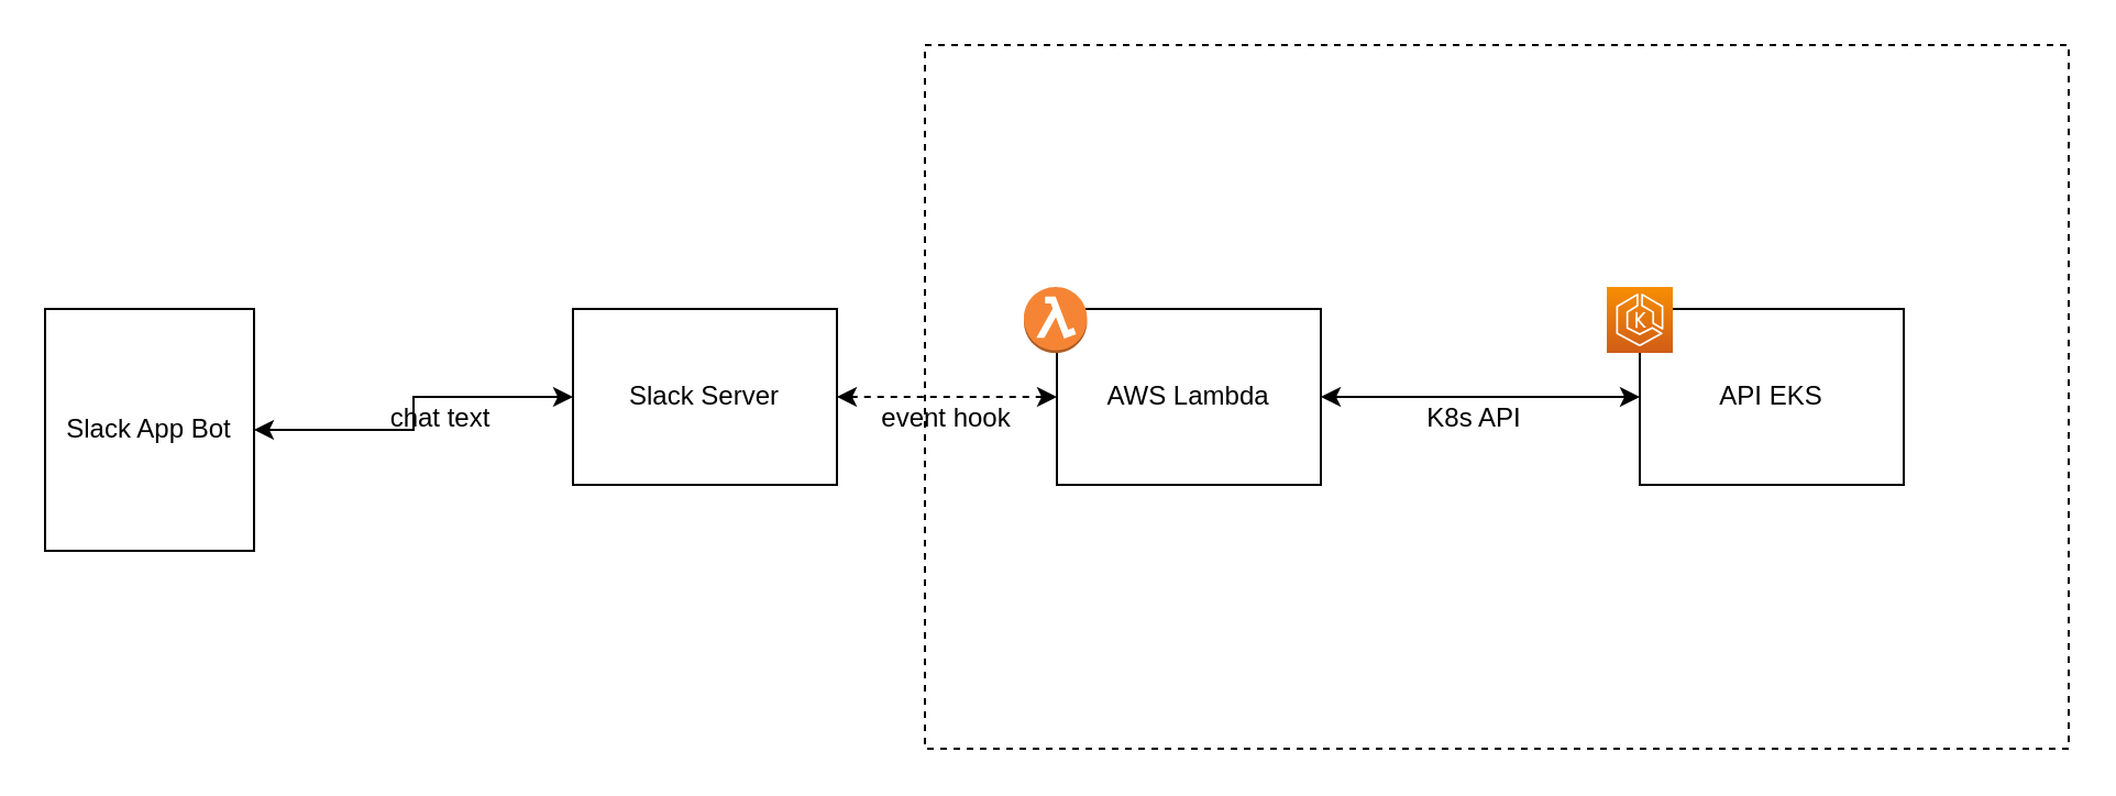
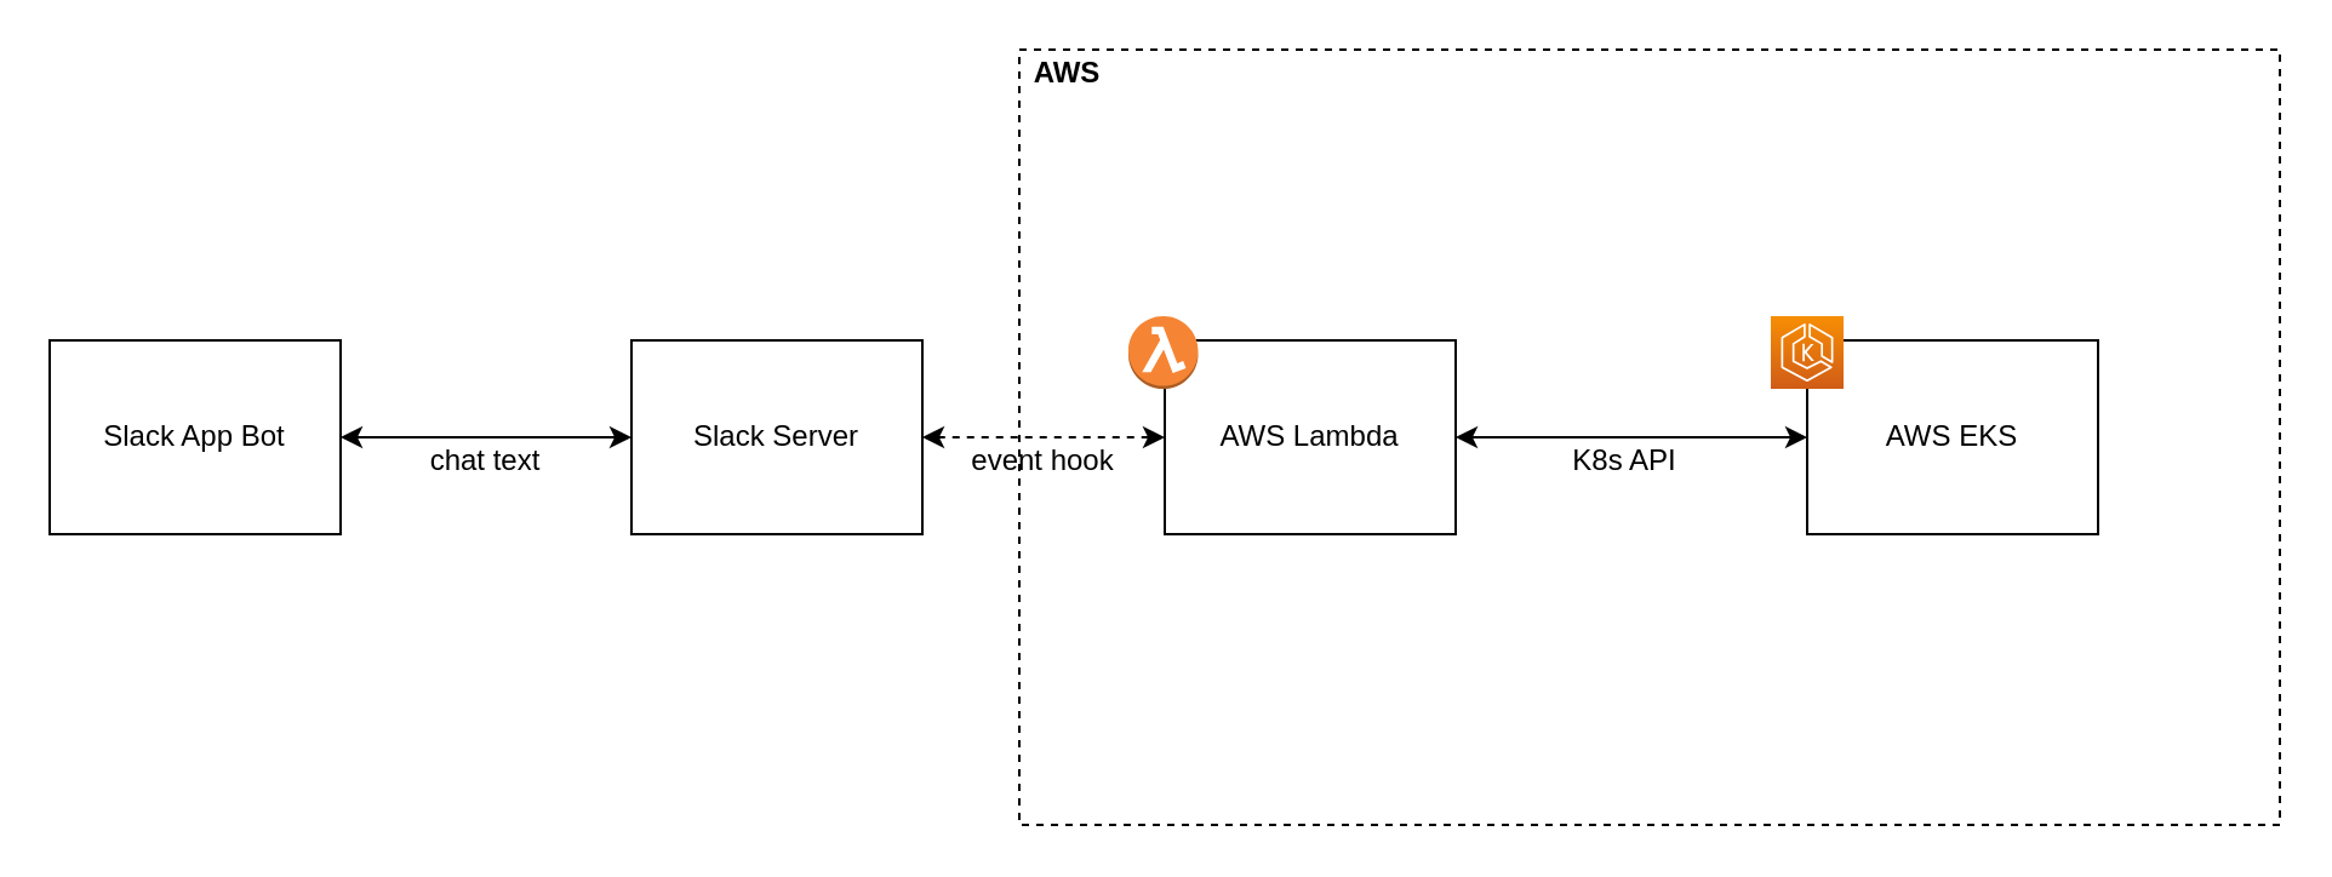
  <mxCell id="0" />
  <mxCell id="1" parent="0" />
  <mxCell id="2" value="" style="rounded=0;whiteSpace=wrap;html=1;dashed=1;" vertex="1" parent="1"><mxGeometry x="420" width="520" height="320" as="geometry" y="20" /></mxCell>
  <mxCell id="3" style="edgeStyle=orthogonalEdgeStyle;rounded=0;orthogonalLoop=1;jettySize=auto;html=1;exitX=1;exitY=0.5;exitDx=0;exitDy=0;entryX=0;entryY=0.5;entryDx=0;entryDy=0;startArrow=classic;startFill=1;" edge="1" parent="1" source="4" target="6"><mxGeometry relative="1" as="geometry" /></mxCell>
- <mxCell id="4" value="Slack App Bot" style="rounded=0;whiteSpace=wrap;html=1;" vertex="1" parent="1"><mxGeometry x="20" y="140" width="95" height="110" as="geometry" /></mxCell>
+ <mxCell id="4" value="Slack App Bot" style="rounded=0;whiteSpace=wrap;html=1;" vertex="1" parent="1"><mxGeometry x="20" y="140" width="120" height="80" as="geometry" /></mxCell>
  <mxCell id="5" style="edgeStyle=orthogonalEdgeStyle;rounded=0;orthogonalLoop=1;jettySize=auto;html=1;exitX=1;exitY=0.5;exitDx=0;exitDy=0;entryX=0;entryY=0.5;entryDx=0;entryDy=0;startArrow=classic;startFill=1;dashed=1;" edge="1" parent="1" source="6" target="8"><mxGeometry relative="1" as="geometry" /></mxCell>
  <mxCell id="6" value="Slack Server" style="rounded=0;whiteSpace=wrap;html=1;" vertex="1" parent="1"><mxGeometry x="260" y="140" width="120" height="80" as="geometry" /></mxCell>
  <mxCell id="7" style="edgeStyle=orthogonalEdgeStyle;rounded=0;orthogonalLoop=1;jettySize=auto;html=1;exitX=1;exitY=0.5;exitDx=0;exitDy=0;entryX=0;entryY=0.5;entryDx=0;entryDy=0;startArrow=classic;startFill=1;" edge="1" parent="1" source="8" target="11"><mxGeometry relative="1" as="geometry" /></mxCell>
  <mxCell id="8" value="AWS Lambda" style="rounded=0;whiteSpace=wrap;html=1;" vertex="1" parent="1"><mxGeometry x="480" y="140" width="120" height="80" as="geometry" /></mxCell>
+ <mxCell id="9" value="AWS" style="text;html=1;strokeColor=none;fillColor=none;align=center;verticalAlign=middle;whiteSpace=wrap;rounded=0;dashed=1;fontStyle=1" vertex="1" parent="1"><mxGeometry x="420" width="40" height="20" as="geometry" y="20" /></mxCell>
  <mxCell id="10" value="" style="outlineConnect=0;dashed=0;verticalLabelPosition=bottom;verticalAlign=top;align=center;html=1;shape=mxgraph.aws3.lambda_function;fillColor=#F58534;gradientColor=none;" vertex="1" parent="1"><mxGeometry x="465" y="130" width="28.75" height="30" as="geometry" /></mxCell>
- <mxCell id="11" value="API EKS" style="rounded=0;whiteSpace=wrap;html=1;" vertex="1" parent="1"><mxGeometry x="745" y="140" width="120" height="80" as="geometry" /></mxCell>
+ <mxCell id="11" value="AWS EKS" style="rounded=0;whiteSpace=wrap;html=1;" vertex="1" parent="1"><mxGeometry x="745" y="140" width="120" height="80" as="geometry" /></mxCell>
  <mxCell id="12" value="" style="outlineConnect=0;fontColor=#232F3E;gradientColor=#F78E04;gradientDirection=north;fillColor=#D05C17;strokeColor=#ffffff;dashed=0;verticalLabelPosition=bottom;verticalAlign=top;align=center;html=1;fontSize=12;fontStyle=0;aspect=fixed;shape=mxgraph.aws4.resourceIcon;resIcon=mxgraph.aws4.eks;" vertex="1" parent="1"><mxGeometry x="730" y="130" width="30" height="30" as="geometry" /></mxCell>
  <mxCell id="13" value="chat text" style="text;html=1;strokeColor=none;fillColor=none;align=center;verticalAlign=middle;whiteSpace=wrap;rounded=0;dashed=1;" vertex="1" parent="1"><mxGeometry x="160" y="180" width="80" height="20" as="geometry" /></mxCell>
  <mxCell id="14" value="event hook" style="text;html=1;strokeColor=none;fillColor=none;align=center;verticalAlign=middle;whiteSpace=wrap;rounded=0;dashed=1;" vertex="1" parent="1"><mxGeometry x="390" y="180" width="80" height="20" as="geometry" /></mxCell>
  <mxCell id="15" value="K8s API" style="text;html=1;strokeColor=none;fillColor=none;align=center;verticalAlign=middle;whiteSpace=wrap;rounded=0;dashed=1;" vertex="1" parent="1"><mxGeometry x="630" y="180" width="80" height="20" as="geometry" /></mxCell>
